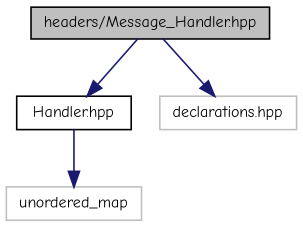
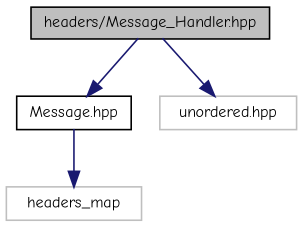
  digraph {
    fontname="Comic Neue"
    node [color=black fillcolor=white fontname="Comic Neue" fontsize=10 shape=record style=filled]
    edge [color=midnightblue fontname="Comic Neue" fontsize=10 labelfontname=Helvetica labelfontsize=10 style=solid]
    n1 [fillcolor=grey75 fontcolor=black height=0.2 label="headers/Message_Handler.hpp" width=0.4]
-   n2 [height=0.2 label="Handler.hpp" width=0.4]
-   n3 [color=grey75 height=0.2 label="declarations.hpp" width=0.4]
-   n4 [color=grey75 height=0.2 label=unordered_map width=0.4]
+   n2 [height=0.2 label="Message.hpp" width=0.4]
+   n3 [color=grey75 height=0.2 label="unordered.hpp" width=0.4]
+   n4 [color=grey75 height=0.2 label=headers_map width=0.4]
    n1 -> n2
    n1 -> n3
    n2 -> n4
  }
